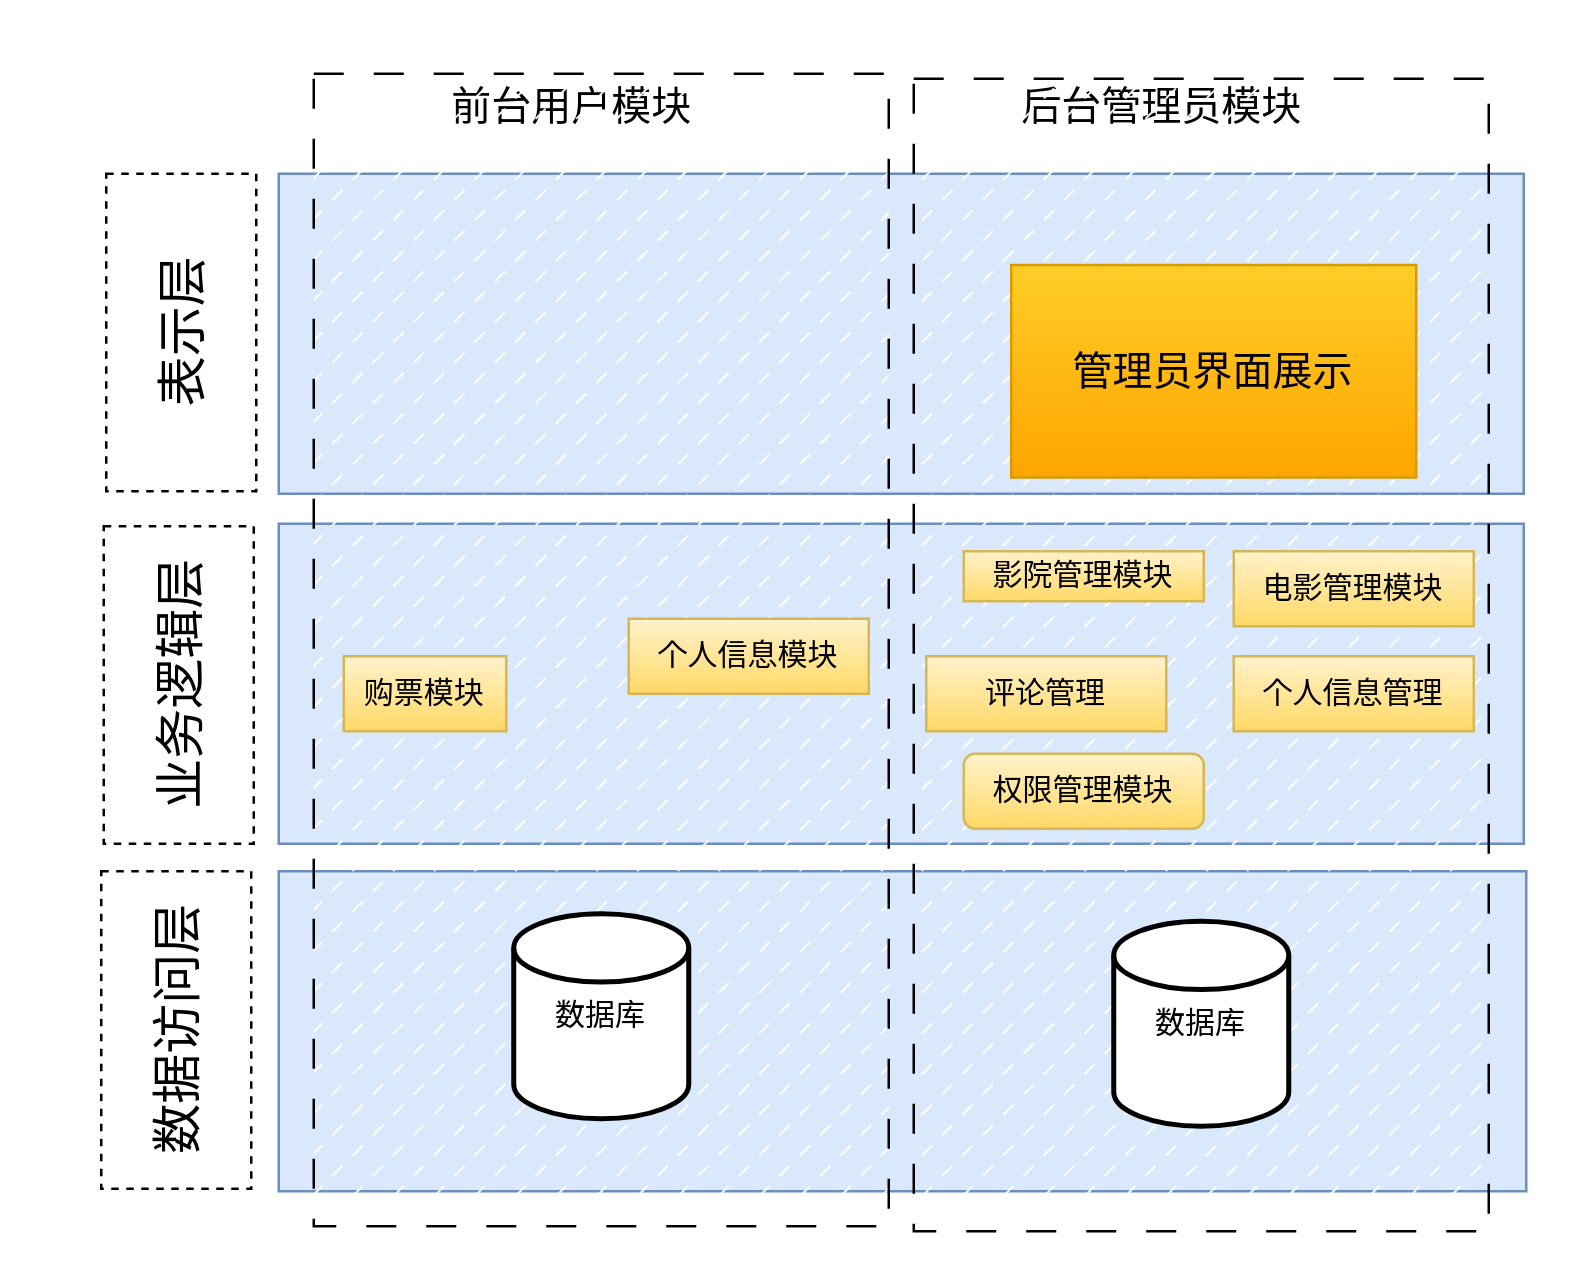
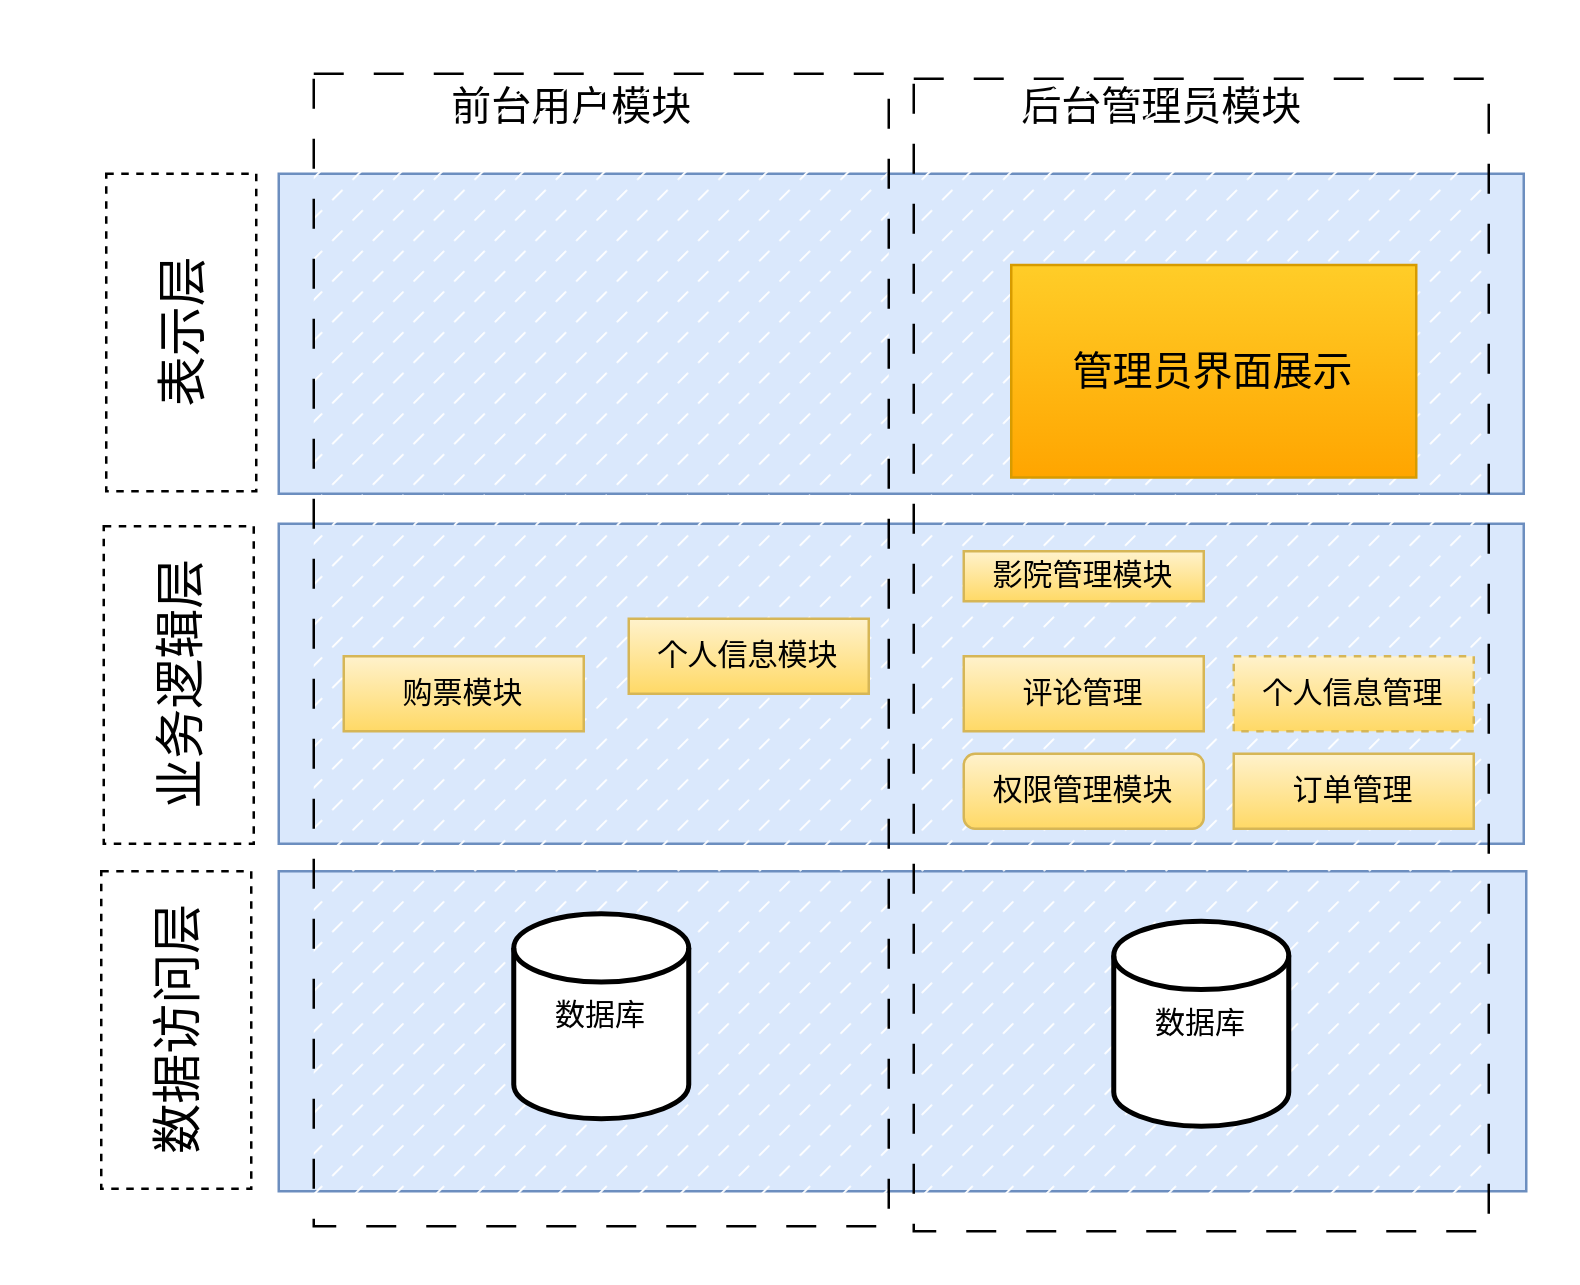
  <mxCell id="0" />
  <mxCell id="1" parent="0" />
  <mxCell id="2" value="" style="rounded=0;whiteSpace=wrap;html=1;fillColor=#dae8fc;strokeColor=#6c8ebf;" vertex="1" parent="1"><mxGeometry x="111" y="69" width="498" height="128" as="geometry" /></mxCell>
  <mxCell id="3" value="" style="rounded=0;whiteSpace=wrap;html=1;fillColor=#dae8fc;strokeColor=#6c8ebf;" vertex="1" parent="1"><mxGeometry x="111" y="209" width="498" height="128" as="geometry" /></mxCell>
  <mxCell id="4" value="" style="rounded=0;whiteSpace=wrap;html=1;fillColor=#dae8fc;strokeColor=#6c8ebf;" vertex="1" parent="1"><mxGeometry x="111" y="348" width="499" height="128" as="geometry" /></mxCell>
  <mxCell id="5" value="&lt;font style=&quot;font-size: 16px;&quot;&gt;前台用户模块&lt;/font&gt;" style="text;strokeColor=none;fillColor=none;html=1;fontSize=24;fontStyle=0;verticalAlign=middle;align=center;" vertex="1" parent="1"><mxGeometry x="178" y="20" width="100" height="40" as="geometry" /></mxCell>
  <mxCell id="6" value="&lt;font style=&quot;font-size: 16px;&quot;&gt;后台管理员模块&lt;/font&gt;" style="text;strokeColor=none;fillColor=none;html=1;fontSize=24;fontStyle=0;verticalAlign=middle;align=center;" vertex="1" parent="1"><mxGeometry x="414" y="22" width="100" height="36" as="geometry" /></mxCell>
  <mxCell id="7" value="" style="rounded=0;whiteSpace=wrap;html=1;fillStyle=dashed;dashed=1;dashPattern=12 12;" vertex="1" parent="1"><mxGeometry x="125" y="29" width="230" height="461" as="geometry" /></mxCell>
  <mxCell id="8" value="" style="rounded=0;whiteSpace=wrap;html=1;fillStyle=dashed;dashed=1;dashPattern=12 12;" vertex="1" parent="1"><mxGeometry x="365" y="31" width="230" height="461" as="geometry" /></mxCell>
  <mxCell id="9" value="&lt;font style=&quot;font-size: 16px;&quot;&gt;管理员界面展示&lt;/font&gt;" style="rounded=0;whiteSpace=wrap;html=1;fillColor=#ffcd28;gradientColor=#ffa500;strokeColor=#d79b00;" vertex="1" parent="1"><mxGeometry x="404" y="105.5" width="162" height="85" as="geometry" /></mxCell>
  <mxCell id="10" value="数据库" style="strokeWidth=2;html=1;shape=mxgraph.flowchart.database;whiteSpace=wrap;" vertex="1" parent="1"><mxGeometry x="205" y="365" width="70" height="82" as="geometry" /></mxCell>
  <mxCell id="11" value="数据库" style="strokeWidth=2;html=1;shape=mxgraph.flowchart.database;whiteSpace=wrap;" vertex="1" parent="1"><mxGeometry x="445" y="368" width="70" height="82" as="geometry" /></mxCell>
  <mxCell id="12" value="" style="group" vertex="1" connectable="0" parent="1"><mxGeometry x="42" y="69" width="60" height="127" as="geometry" /></mxCell>
  <mxCell id="13" value="" style="rounded=0;whiteSpace=wrap;html=1;dashed=1;" vertex="1" parent="12"><mxGeometry width="60" height="127" as="geometry" /></mxCell>
  <mxCell id="14" value="&lt;font style=&quot;font-size: 20px;&quot;&gt;表示层&lt;/font&gt;" style="text;strokeColor=none;fillColor=none;html=1;fontSize=24;fontStyle=0;verticalAlign=middle;align=center;labelPosition=center;verticalLabelPosition=middle;rotation=-90;" vertex="1" parent="12"><mxGeometry x="-20" y="44" width="100" height="40" as="geometry" /></mxCell>
  <mxCell id="15" value="" style="group" vertex="1" connectable="0" parent="1"><mxGeometry x="41" y="210" width="60" height="127" as="geometry" /></mxCell>
  <mxCell id="16" value="" style="rounded=0;whiteSpace=wrap;html=1;dashed=1;" vertex="1" parent="15"><mxGeometry width="60" height="127" as="geometry" /></mxCell>
  <mxCell id="17" value="&lt;font style=&quot;font-size: 20px;&quot;&gt;业务逻辑层&lt;/font&gt;" style="text;strokeColor=none;fillColor=none;html=1;fontSize=24;fontStyle=0;verticalAlign=middle;align=center;labelPosition=center;verticalLabelPosition=middle;rotation=-90;" vertex="1" parent="15"><mxGeometry x="-20" y="44" width="100" height="40" as="geometry" /></mxCell>
  <mxCell id="18" value="" style="group" vertex="1" connectable="0" parent="1"><mxGeometry x="40" y="348" width="60" height="127" as="geometry" /></mxCell>
  <mxCell id="19" value="" style="rounded=0;whiteSpace=wrap;html=1;dashed=1;" vertex="1" parent="18"><mxGeometry width="60" height="127" as="geometry" /></mxCell>
  <mxCell id="20" value="&lt;font style=&quot;font-size: 20px;&quot;&gt;数据访问层&lt;/font&gt;" style="text;strokeColor=none;fillColor=none;html=1;fontSize=24;fontStyle=0;verticalAlign=middle;align=center;labelPosition=center;verticalLabelPosition=middle;rotation=-90;" vertex="1" parent="18"><mxGeometry x="-20" y="44" width="100" height="40" as="geometry" /></mxCell>
  <mxCell id="21" value="影院管理模块" style="rounded=0;whiteSpace=wrap;html=1;fillColor=#fff2cc;gradientColor=#ffd966;strokeColor=#d6b656;" vertex="1" parent="1"><mxGeometry x="385" y="220" width="96" height="20" as="geometry" /></mxCell>
- <mxCell id="22" value="电影管理模块" style="rounded=0;whiteSpace=wrap;html=1;fillColor=#fff2cc;gradientColor=#ffd966;strokeColor=#d6b656;" vertex="1" parent="1"><mxGeometry x="493" y="220" width="96" height="30" as="geometry" /></mxCell>
- <mxCell id="23" value="评论管理" style="rounded=0;whiteSpace=wrap;html=1;fillColor=#fff2cc;gradientColor=#ffd966;strokeColor=#d6b656;" vertex="1" parent="1"><mxGeometry x="370" y="262" width="96" height="30" as="geometry" /></mxCell>
- <mxCell id="24" value="个人信息管理" style="rounded=0;whiteSpace=wrap;html=1;fillColor=#fff2cc;gradientColor=#ffd966;strokeColor=#d6b656;" vertex="1" parent="1"><mxGeometry x="493" y="262" width="96" height="30" as="geometry" /></mxCell>
+ <mxCell id="23" value="评论管理" style="rounded=0;whiteSpace=wrap;html=1;fillColor=#fff2cc;gradientColor=#ffd966;strokeColor=#d6b656;" vertex="1" parent="1"><mxGeometry x="385" y="262" width="96" height="30" as="geometry" /></mxCell>
+ <mxCell id="24" value="个人信息管理" style="rounded=0;whiteSpace=wrap;html=1;fillColor=#fff2cc;gradientColor=#ffd966;strokeColor=#d6b656;dashed=1;" vertex="1" parent="1"><mxGeometry x="493" y="262" width="96" height="30" as="geometry" /></mxCell>
  <mxCell id="25" value="权限管理模块" style="whiteSpace=wrap;html=1;fillColor=#fff2cc;gradientColor=#ffd966;strokeColor=#d6b656;rounded=1;" vertex="1" parent="1"><mxGeometry x="385" y="301" width="96" height="30" as="geometry" /></mxCell>
- <mxCell id="27" value="购票模块" style="rounded=0;whiteSpace=wrap;html=1;fillColor=#fff2cc;gradientColor=#ffd966;strokeColor=#d6b656;" vertex="1" parent="1"><mxGeometry x="137" y="262" width="65" height="30" as="geometry" /></mxCell>
+ <mxCell id="26" value="订单管理" style="rounded=0;whiteSpace=wrap;html=1;fillColor=#fff2cc;gradientColor=#ffd966;strokeColor=#d6b656;" vertex="1" parent="1"><mxGeometry x="493" y="301" width="96" height="30" as="geometry" /></mxCell>
+ <mxCell id="27" value="购票模块" style="rounded=0;whiteSpace=wrap;html=1;fillColor=#fff2cc;gradientColor=#ffd966;strokeColor=#d6b656;" vertex="1" parent="1"><mxGeometry x="137" y="262" width="96" height="30" as="geometry" /></mxCell>
  <mxCell id="28" value="个人信息模块" style="rounded=0;whiteSpace=wrap;html=1;fillColor=#fff2cc;gradientColor=#ffd966;strokeColor=#d6b656;" vertex="1" parent="1"><mxGeometry x="251" y="247" width="96" height="30" as="geometry" /></mxCell>
